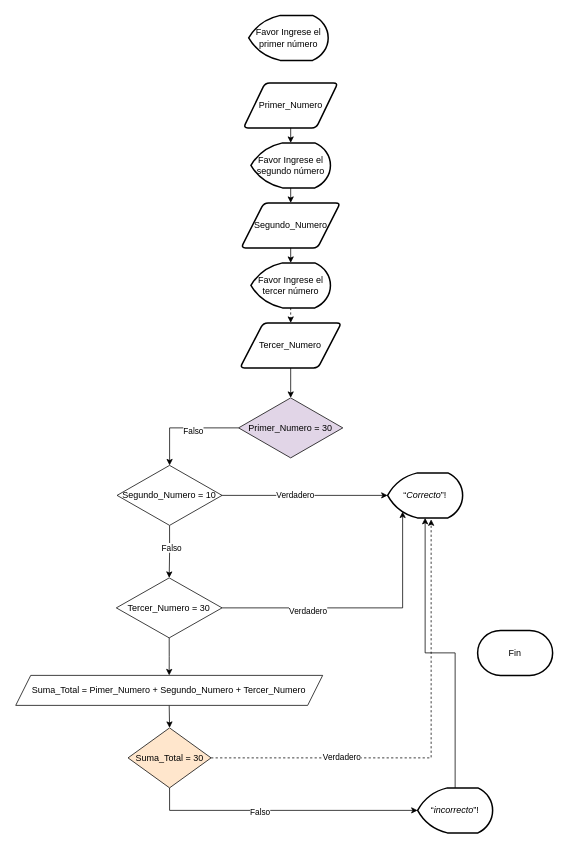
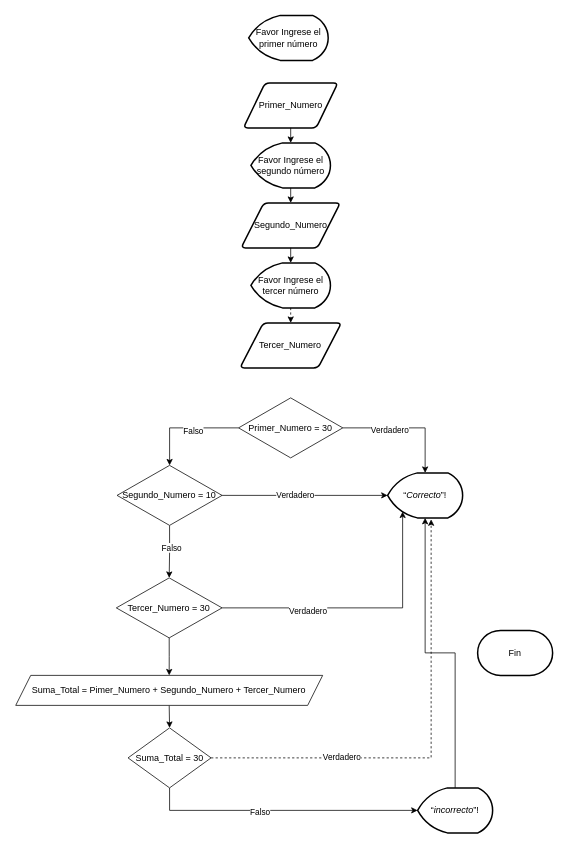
  <mxCell id="0" />
  <mxCell id="1" parent="0" />
  <mxCell id="2" value="Favor Ingrese el primer número" style="strokeWidth=2;html=1;shape=mxgraph.flowchart.display;whiteSpace=wrap;" vertex="1" parent="1"><mxGeometry x="330.75" y="20" width="106" height="60" as="geometry" /></mxCell>
  <mxCell id="3" value="Primer_Numero" style="shape=parallelogram;html=1;strokeWidth=2;perimeter=parallelogramPerimeter;whiteSpace=wrap;rounded=1;arcSize=12;size=0.23;" vertex="1" parent="1"><mxGeometry x="323.75" y="110" width="126" height="60" as="geometry" /></mxCell>
  <mxCell id="4" style="edgeStyle=orthogonalEdgeStyle;rounded=0;orthogonalLoop=1;jettySize=auto;html=1;exitX=0.5;exitY=1;exitDx=0;exitDy=0;exitPerimeter=0;entryX=0.5;entryY=0;entryDx=0;entryDy=0;" edge="1" parent="1" source="5" target="6"><mxGeometry relative="1" as="geometry" /></mxCell>
  <mxCell id="5" value="Favor Ingrese el segundo número" style="strokeWidth=2;html=1;shape=mxgraph.flowchart.display;whiteSpace=wrap;" vertex="1" parent="1"><mxGeometry x="333.75" y="190" width="106" height="60" as="geometry" /></mxCell>
  <mxCell id="6" value="Segundo_Numero" style="shape=parallelogram;html=1;strokeWidth=2;perimeter=parallelogramPerimeter;whiteSpace=wrap;rounded=1;arcSize=12;size=0.23;" vertex="1" parent="1"><mxGeometry x="320.62" y="270" width="132.25" height="60" as="geometry" /></mxCell>
  <mxCell id="7" style="edgeStyle=orthogonalEdgeStyle;rounded=0;orthogonalLoop=1;jettySize=auto;html=1;exitX=0.5;exitY=1;exitDx=0;exitDy=0;exitPerimeter=0;entryX=0.5;entryY=0;entryDx=0;entryDy=0;dashed=1;" edge="1" parent="1" source="8" target="10"><mxGeometry relative="1" as="geometry" /></mxCell>
  <mxCell id="8" value="Favor Ingrese el tercer número" style="strokeWidth=2;html=1;shape=mxgraph.flowchart.display;whiteSpace=wrap;" vertex="1" parent="1"><mxGeometry x="333.75" y="350" width="106" height="60" as="geometry" /></mxCell>
- <mxCell id="9" style="edgeStyle=orthogonalEdgeStyle;rounded=0;orthogonalLoop=1;jettySize=auto;html=1;exitX=0.5;exitY=1;exitDx=0;exitDy=0;entryX=0.5;entryY=0;entryDx=0;entryDy=0;" edge="1" parent="1" source="10" target="17"><mxGeometry relative="1" as="geometry" /></mxCell>
  <mxCell id="10" value="Tercer_Numero" style="shape=parallelogram;html=1;strokeWidth=2;perimeter=parallelogramPerimeter;whiteSpace=wrap;rounded=1;arcSize=12;size=0.23;" vertex="1" parent="1"><mxGeometry x="319.12" y="430" width="135.25" height="60" as="geometry" /></mxCell>
  <mxCell id="11" style="edgeStyle=orthogonalEdgeStyle;rounded=0;orthogonalLoop=1;jettySize=auto;html=1;exitX=0.5;exitY=1;exitDx=0;exitDy=0;entryX=0.5;entryY=0;entryDx=0;entryDy=0;entryPerimeter=0;" edge="1" parent="1" source="3" target="5"><mxGeometry relative="1" as="geometry" /></mxCell>
  <mxCell id="12" style="edgeStyle=orthogonalEdgeStyle;rounded=0;orthogonalLoop=1;jettySize=auto;html=1;exitX=0.5;exitY=1;exitDx=0;exitDy=0;entryX=0.5;entryY=0;entryDx=0;entryDy=0;entryPerimeter=0;" edge="1" parent="1" source="6" target="8"><mxGeometry relative="1" as="geometry" /></mxCell>
  <mxCell id="13" style="edgeStyle=orthogonalEdgeStyle;rounded=0;orthogonalLoop=1;jettySize=auto;html=1;exitX=0.5;exitY=1;exitDx=0;exitDy=0;entryX=0.5;entryY=0;entryDx=0;entryDy=0;" edge="1" parent="1" source="14" target="33"><mxGeometry relative="1" as="geometry" /></mxCell>
  <mxCell id="14" value="Suma_Total = Pimer_Numero + Segundo_Numero + Tercer_Numero" style="shape=parallelogram;perimeter=parallelogramPerimeter;whiteSpace=wrap;html=1;fixedSize=1;" vertex="1" parent="1"><mxGeometry x="20.13" y="900" width="409.25" height="40" as="geometry" /></mxCell>
  <mxCell id="15" style="edgeStyle=orthogonalEdgeStyle;rounded=0;orthogonalLoop=1;jettySize=auto;html=1;exitX=0;exitY=0.5;exitDx=0;exitDy=0;" edge="1" parent="1" source="17" target="22"><mxGeometry relative="1" as="geometry" /></mxCell>
  <mxCell id="16" value="Falso" style="edgeLabel;html=1;align=center;verticalAlign=middle;resizable=0;points=[];" vertex="1" connectable="0" parent="15"><mxGeometry x="-0.137" y="4" relative="1" as="geometry"><mxPoint as="offset" /></mxGeometry></mxCell>
- <mxCell id="17" value="Primer_Numero = 30" style="rhombus;whiteSpace=wrap;html=1;fillColor=#e1d5e7;" vertex="1" parent="1"><mxGeometry x="317.24" y="530" width="139" height="80" as="geometry" /></mxCell>
+ <mxCell id="17" value="Primer_Numero = 30" style="rhombus;whiteSpace=wrap;html=1;" vertex="1" parent="1"><mxGeometry x="317.24" y="530" width="139" height="80" as="geometry" /></mxCell>
  <mxCell id="18" style="edgeStyle=orthogonalEdgeStyle;rounded=0;orthogonalLoop=1;jettySize=auto;html=1;exitX=0.5;exitY=1;exitDx=0;exitDy=0;entryX=0.5;entryY=0;entryDx=0;entryDy=0;" edge="1" parent="1" source="22" target="24"><mxGeometry relative="1" as="geometry" /></mxCell>
  <mxCell id="19" value="Falso" style="edgeLabel;html=1;align=center;verticalAlign=middle;resizable=0;points=[];" vertex="1" connectable="0" parent="18"><mxGeometry x="-0.149" y="2" relative="1" as="geometry"><mxPoint as="offset" /></mxGeometry></mxCell>
  <mxCell id="20" style="edgeStyle=orthogonalEdgeStyle;rounded=0;orthogonalLoop=1;jettySize=auto;html=1;exitX=1;exitY=0.5;exitDx=0;exitDy=0;" edge="1" parent="1" source="22" target="25"><mxGeometry relative="1" as="geometry" /></mxCell>
  <mxCell id="21" value="Verdadero" style="edgeLabel;html=1;align=center;verticalAlign=middle;resizable=0;points=[];" vertex="1" connectable="0" parent="20"><mxGeometry x="-0.123" y="1" relative="1" as="geometry"><mxPoint as="offset" /></mxGeometry></mxCell>
  <mxCell id="22" value="Segundo_Numero = 10" style="rhombus;whiteSpace=wrap;html=1;" vertex="1" parent="1"><mxGeometry x="155.25" y="620" width="140" height="80" as="geometry" /></mxCell>
  <mxCell id="23" style="edgeStyle=orthogonalEdgeStyle;rounded=0;orthogonalLoop=1;jettySize=auto;html=1;exitX=0.5;exitY=1;exitDx=0;exitDy=0;entryX=0.5;entryY=0;entryDx=0;entryDy=0;" edge="1" parent="1" source="24" target="14"><mxGeometry relative="1" as="geometry" /></mxCell>
  <mxCell id="24" value="Tercer_Numero = 30" style="rhombus;whiteSpace=wrap;html=1;" vertex="1" parent="1"><mxGeometry x="154.25" y="770" width="141" height="80" as="geometry" /></mxCell>
  <mxCell id="25" value="“&lt;span class=&quot;notion-enable-hover&quot; data-token-index=&quot;1&quot; style=&quot;font-style:italic&quot;&gt;Correcto&lt;/span&gt;”!" style="strokeWidth=2;html=1;shape=mxgraph.flowchart.display;whiteSpace=wrap;" vertex="1" parent="1"><mxGeometry x="516" y="630" width="100" height="60" as="geometry" /></mxCell>
+ <mxCell id="26" style="edgeStyle=orthogonalEdgeStyle;rounded=0;orthogonalLoop=1;jettySize=auto;html=1;exitX=1;exitY=0.5;exitDx=0;exitDy=0;entryX=0.5;entryY=0;entryDx=0;entryDy=0;entryPerimeter=0;" edge="1" parent="1" source="17" target="25"><mxGeometry relative="1" as="geometry" /></mxCell>
+ <mxCell id="27" value="Verdadero" style="edgeLabel;html=1;align=center;verticalAlign=middle;resizable=0;points=[];" vertex="1" connectable="0" parent="26"><mxGeometry x="-0.272" y="-2" relative="1" as="geometry"><mxPoint as="offset" /></mxGeometry></mxCell>
  <mxCell id="28" style="edgeStyle=orthogonalEdgeStyle;rounded=0;orthogonalLoop=1;jettySize=auto;html=1;exitX=1;exitY=0.5;exitDx=0;exitDy=0;entryX=0.2;entryY=0.86;entryDx=0;entryDy=0;entryPerimeter=0;" edge="1" parent="1" source="24" target="25"><mxGeometry relative="1" as="geometry" /></mxCell>
  <mxCell id="29" value="Verdadero" style="edgeLabel;html=1;align=center;verticalAlign=middle;resizable=0;points=[];" vertex="1" connectable="0" parent="28"><mxGeometry x="-0.382" y="-4" relative="1" as="geometry"><mxPoint as="offset" /></mxGeometry></mxCell>
  <mxCell id="30" value="Fin" style="strokeWidth=2;html=1;shape=mxgraph.flowchart.terminator;whiteSpace=wrap;" vertex="1" parent="1"><mxGeometry x="636" y="840" width="100" height="60" as="geometry" /></mxCell>
  <mxCell id="31" style="edgeStyle=orthogonalEdgeStyle;rounded=0;orthogonalLoop=1;jettySize=auto;html=1;exitX=0.5;exitY=1;exitDx=0;exitDy=0;" edge="1" parent="1" source="33" target="36"><mxGeometry relative="1" as="geometry" /></mxCell>
  <mxCell id="32" value="Falso" style="edgeLabel;html=1;align=center;verticalAlign=middle;resizable=0;points=[];" vertex="1" connectable="0" parent="31"><mxGeometry x="-0.17" y="-2" relative="1" as="geometry"><mxPoint as="offset" /></mxGeometry></mxCell>
- <mxCell id="33" value="Suma_Total = 30" style="rhombus;whiteSpace=wrap;html=1;fillColor=#ffe6cc;" vertex="1" parent="1"><mxGeometry x="169.88" y="970" width="110.75" height="80" as="geometry" /></mxCell>
+ <mxCell id="33" value="Suma_Total = 30" style="rhombus;whiteSpace=wrap;html=1;" vertex="1" parent="1"><mxGeometry x="169.88" y="970" width="110.75" height="80" as="geometry" /></mxCell>
  <mxCell id="34" style="edgeStyle=orthogonalEdgeStyle;rounded=0;orthogonalLoop=1;jettySize=auto;html=1;exitX=1;exitY=0.5;exitDx=0;exitDy=0;entryX=0.58;entryY=1.033;entryDx=0;entryDy=0;entryPerimeter=0;dashed=1;" edge="1" parent="1" source="33" target="25"><mxGeometry relative="1" as="geometry" /></mxCell>
  <mxCell id="35" value="Verdadero" style="edgeLabel;html=1;align=center;verticalAlign=middle;resizable=0;points=[];" vertex="1" connectable="0" parent="34"><mxGeometry x="-0.43" y="2" relative="1" as="geometry"><mxPoint as="offset" /></mxGeometry></mxCell>
  <mxCell id="36" value="“&lt;span class=&quot;notion-enable-hover&quot; data-token-index=&quot;1&quot; style=&quot;font-style:italic&quot;&gt;incorrecto&lt;/span&gt;”!" style="strokeWidth=2;html=1;shape=mxgraph.flowchart.display;whiteSpace=wrap;" vertex="1" parent="1"><mxGeometry x="556" y="1050" width="100" height="60" as="geometry" /></mxCell>
  <mxCell id="37" style="edgeStyle=orthogonalEdgeStyle;rounded=0;orthogonalLoop=1;jettySize=auto;html=1;exitX=0.5;exitY=0;exitDx=0;exitDy=0;exitPerimeter=0;" edge="1" parent="1" source="36" target="25"><mxGeometry relative="1" as="geometry" /></mxCell>
